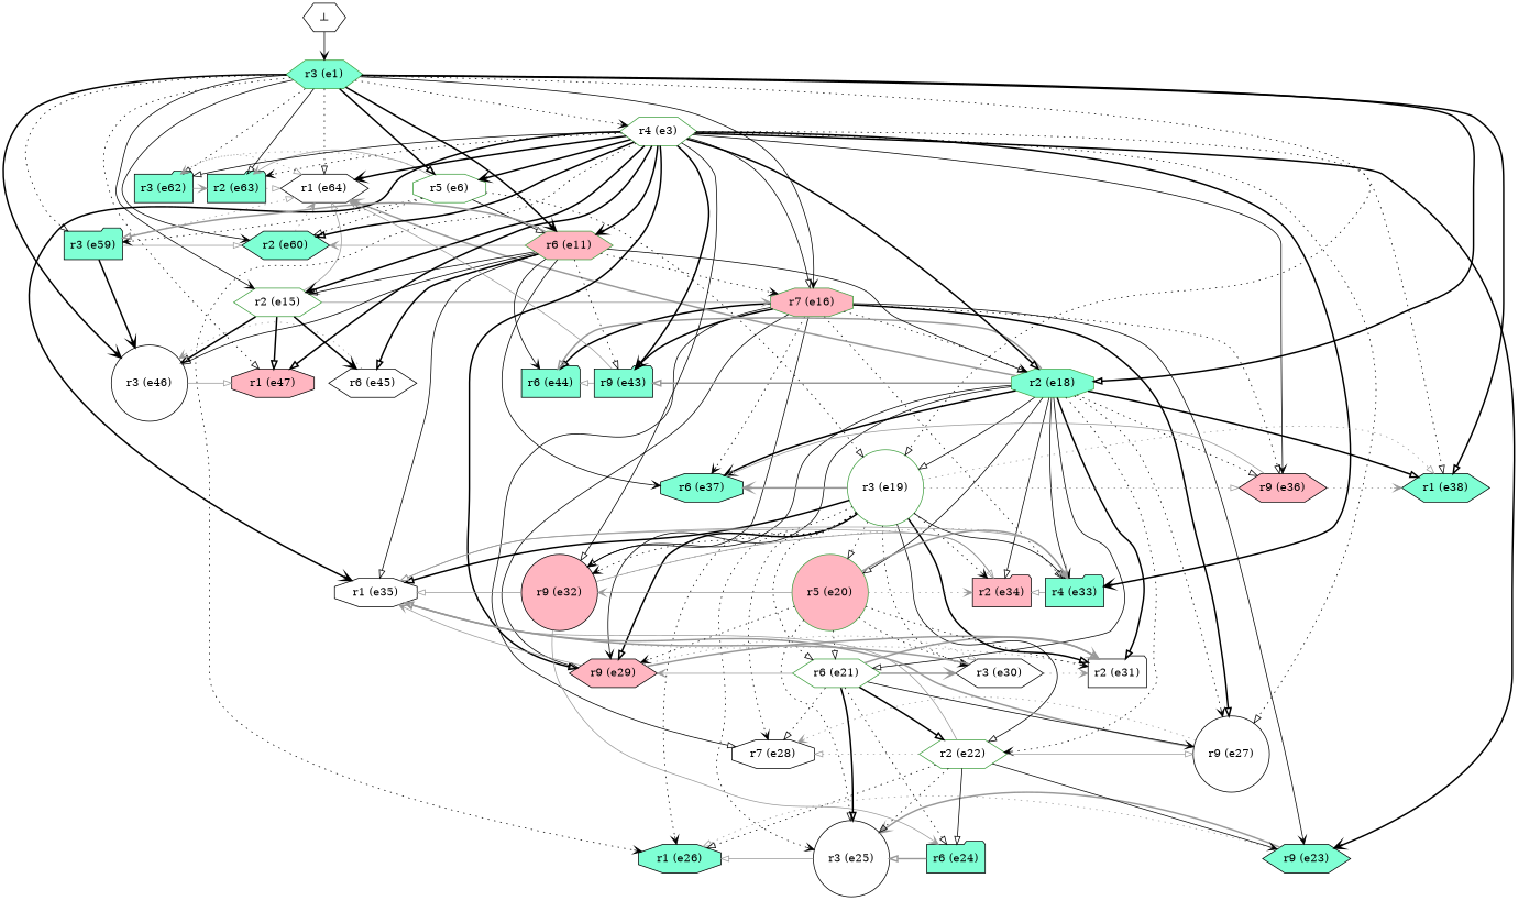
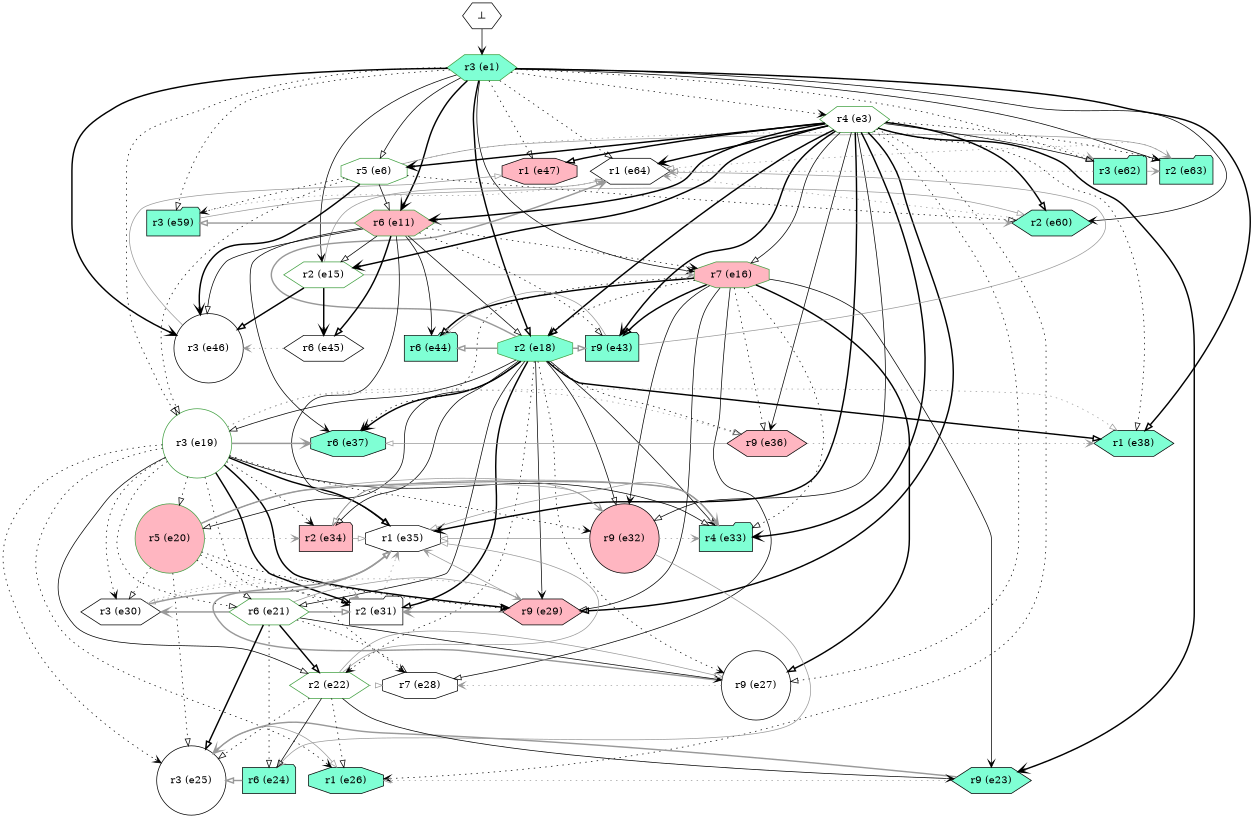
  digraph {
    node [color=black fillcolor=white shape=hexagon style=filled]
    edge [arrowhead=onormal style=dotted]
    n1 [color="#409f40" fillcolor=aquamarine label="r3 (e1)"]
    n2 [label="r3 (e46)" shape=circle]
    n3 [color="#409f40" fillcolor=lightpink label="r7 (e16)" shape=octagon]
    n4 [fillcolor=aquamarine label="r3 (e59)" shape=folder]
    n5 [fillcolor=aquamarine label="r3 (e62)" shape=folder]
    n6 [color="#409f40" label="r5 (e6)" shape=octagon]
    n7 [color="#409f40" fillcolor=aquamarine label="r2 (e18)" shape=octagon]
    n8 [color="#409f40" label="r2 (e15)"]
    n9 [fillcolor=aquamarine label="r2 (e60)"]
    n10 [fillcolor=aquamarine label="r2 (e63)" shape=folder]
    n11 [label="r1 (e64)"]
    n12 [color="#409f40" label="r4 (e3)"]
    n13 [color="#409f40" fillcolor=lightpink label="r6 (e11)"]
    n14 [color="#409f40" label="r3 (e19)" shape=circle]
    n15 [fillcolor=aquamarine label="r1 (e38)"]
    n16 [fillcolor=lightpink label="r1 (e47)" shape=octagon]
    n17 [fillcolor=aquamarine label="r9 (e23)"]
    n18 [label="r9 (e27)" shape=circle]
    n19 [fillcolor=lightpink label="r9 (e29)"]
    n20 [fillcolor=lightpink label="r9 (e32)" shape=circle]
    n21 [fillcolor=aquamarine label="r4 (e33)" shape=folder]
    n22 [fillcolor=lightpink label="r9 (e36)"]
    n23 [fillcolor=aquamarine label="r9 (e43)" shape=folder]
    n24 [fillcolor=aquamarine label="r6 (e44)" shape=folder]
    n25 [fillcolor=aquamarine label="r6 (e37)" shape=octagon]
    n26 [label="r7 (e28)" shape=octagon]
    n27 [color="#409f40" label="r6 (e21)"]
    n28 [label="r2 (e31)" shape=folder]
    n29 [fillcolor=lightpink label="r2 (e34)" shape=folder]
    n30 [color="#409f40" fillcolor=lightpink label="r5 (e20)" shape=circle]
    n31 [color="#409f40" label="r2 (e22)"]
    n32 [label="r6 (e45)"]
    n33 [fillcolor=aquamarine label="r1 (e26)" shape=octagon]
    n34 [label="r1 (e35)" shape=octagon]
    n35 [label="r3 (e25)" shape=circle]
    n36 [label="r3 (e30)"]
    n37 [fillcolor=aquamarine label="r6 (e24)" shape=folder]
    n38 [label="⊥" color=""]
    n1 -> n2 [arrowhead=vee style=bold]
    n1 -> n3 [arrowhead=vee style=solid]
    n1 -> n4
    n1 -> n5
-   n1 -> n6 [style=bold]
+   n1 -> n6 [style=solid]
    n1 -> n7 [style=bold]
    n1 -> n8 [arrowhead=vee style=solid]
    n1 -> n9 [arrowhead=vee style=solid]
    n1 -> n10 [style=solid]
    n1 -> n11
    n1 -> n12 [arrowhead=vee]
    n1 -> n13 [arrowhead=vee style=bold]
    n1 -> n14
    n1 -> n15 [style=bold]
    n1 -> n16
    n2 -> n16 [color=gray60 constraint=false style=solid]
    n3 -> n7 [arrowhead=vee]
    n3 -> n17 [arrowhead=vee style=solid]
    n3 -> n18 [style=bold]
    n3 -> n19 [style=solid]
    n3 -> n20 [arrowhead=vee style=solid]
    n3 -> n21
    n3 -> n22
    n3 -> n23 [style=bold]
    n3 -> n24 [style=bold]
    n3 -> n25 [arrowhead=vee]
    n3 -> n26 [style=solid]
    n4 -> n9 [color=gray60 constraint=false style=solid]
    n4 -> n11 [color=gray60 constraint=false]
    n5 -> n10 [arrowhead=vee color=gray60 constraint=false style=solid]
    n5 -> n11 [color=gray60 constraint=false]
-   n4 -> n2 [arrowhead=vee style=bold]
+   n6 -> n2 [arrowhead=vee style=bold]
    n6 -> n4 [arrowhead=vee]
    n6 -> n5 [arrowhead=vee color=gray60 constraint=false]
    n6 -> n9
    n6 -> n10 [arrowhead=vee color=gray60 constraint=false style=solid]
    n6 -> n13 [style=solid]
    n6 -> n14
    n7 -> n11 [arrowhead=vee color=gray60 constraint=false style=bold]
    n7 -> n14 [style=solid]
    n7 -> n15 [style=bold]
    n7 -> n18 [arrowhead=vee]
    n7 -> n19 [arrowhead=vee style=solid]
    n7 -> n20 [style=solid]
    n7 -> n21 [arrowhead=vee style=solid]
    n7 -> n22
    n7 -> n23 [color=gray60 constraint=false style=bold]
    n7 -> n24 [color=gray60 constraint=false style=bold]
    n7 -> n25 [arrowhead=vee style=bold]
    n7 -> n27 [style=solid]
    n7 -> n28 [style=bold]
    n7 -> n29 [style=solid]
    n7 -> n30 [style=solid]
    n7 -> n31 [arrowhead=vee]
    n8 -> n2 [style=bold]
    n8 -> n3 [arrowhead=vee color=gray60 constraint=false style=solid]
    n8 -> n11 [color=gray60 constraint=false style=solid]
-   n8 -> n16 [style=bold]
    n8 -> n32 [arrowhead=vee style=bold]
    n9 -> n11 [arrowhead=vee color=gray60 constraint=false]
    n10 -> n11 [color=gray60 constraint=false]
    n12 -> n3 [style=solid]
    n12 -> n5 [style=solid]
    n12 -> n6 [arrowhead=vee style=bold]
    n12 -> n7 [style=bold]
    n12 -> n8 [arrowhead=vee style=bold]
    n12 -> n9 [style=bold]
    n12 -> n10 [arrowhead=vee]
    n12 -> n11 [arrowhead=vee style=bold]
    n12 -> n13 [arrowhead=vee style=bold]
    n12 -> n15
    n12 -> n16 [style=bold]
    n12 -> n17 [arrowhead=vee style=bold]
    n12 -> n18
    n12 -> n19 [style=bold]
    n12 -> n20 [style=solid]
    n12 -> n21 [arrowhead=vee style=bold]
    n12 -> n22 [arrowhead=vee style=solid]
    n12 -> n23 [arrowhead=vee style=bold]
    n12 -> n33 [arrowhead=vee]
    n12 -> n34 [arrowhead=vee style=bold]
    n13 -> n2 [style=solid]
    n13 -> n3 [arrowhead=vee]
    n13 -> n4 [color=gray60 constraint=false style=bold]
    n13 -> n7 [style=solid]
    n13 -> n8 [style=solid]
    n13 -> n9 [arrowhead=vee color=gray60 constraint=false style=solid]
    n13 -> n23
    n13 -> n24 [arrowhead=vee style=solid]
    n13 -> n25 [arrowhead=vee style=solid]
    n13 -> n32 [style=bold]
    n13 -> n34 [style=solid]
    n14 -> n15 [color=gray60 constraint=false]
    n14 -> n19 [style=bold]
    n14 -> n20 [arrowhead=vee]
    n14 -> n21 [style=solid]
    n14 -> n22 [color=gray60 constraint=false]
    n14 -> n25 [arrowhead=vee color=gray60 constraint=false style=bold]
    n14 -> n26 [arrowhead=vee]
    n14 -> n27
    n14 -> n28 [style=bold]
    n14 -> n29 [arrowhead=vee]
    n14 -> n30
    n14 -> n31 [style=solid]
    n14 -> n33 [arrowhead=vee]
    n14 -> n34 [style=bold]
    n14 -> n35 [arrowhead=vee]
    n14 -> n36 [arrowhead=vee]
    n17 -> n33 [color=gray60 constraint=false]
    n17 -> n35 [arrowhead=vee color=gray60 constraint=false style=bold]
    n18 -> n26 [arrowhead=vee color=gray60 constraint=false]
    n18 -> n34 [color=gray60 constraint=false style=bold]
    n19 -> n28 [arrowhead=vee color=gray60 constraint=false style=bold]
    n19 -> n34 [arrowhead=vee color=gray60 constraint=false style=solid]
    n19 -> n36 [color=gray60 constraint=false]
    n20 -> n21 [arrowhead=vee color=gray60 constraint=false]
    n20 -> n29 [color=gray60 constraint=false style=solid]
    n20 -> n34 [color=gray60 constraint=false style=solid]
    n20 -> n37 [arrowhead=vee color=gray60 constraint=false style=solid]
    n21 -> n29 [color=gray60 constraint=false style=solid]
    n21 -> n34 [color=gray60 constraint=false style=solid]
    n22 -> n15 [arrowhead=vee color=gray60 constraint=false]
    n22 -> n25 [color=gray60 constraint=false style=solid]
    n23 -> n11 [arrowhead=vee color=gray60 constraint=false style=solid]
    n23 -> n24 [color=gray60 constraint=false style=solid]
    n27 -> n18 [arrowhead=vee style=solid]
    n27 -> n19 [arrowhead=vee color=gray60 constraint=false style=solid]
    n27 -> n26
    n27 -> n28 [color=gray60 constraint=false style=bold]
    n27 -> n31 [style=bold]
    n27 -> n35 [style=bold]
    n27 -> n36 [arrowhead=vee color=gray60 constraint=false style=bold]
    n27 -> n37
    n28 -> n34 [arrowhead=vee color=gray60 constraint=false]
    n29 -> n34 [color=gray60 constraint=false style=solid]
    n30 -> n19 [arrowhead=vee]
    n30 -> n20 [arrowhead=vee color=gray60 constraint=false style=solid]
    n30 -> n21 [arrowhead=vee color=gray60 constraint=false style=bold]
    n30 -> n27
    n30 -> n28 [arrowhead=vee]
    n30 -> n29 [arrowhead=vee color=gray60 constraint=false]
    n30 -> n35
    n30 -> n36
    n31 -> n17 [arrowhead=vee style=solid]
    n31 -> n18 [color=gray60 constraint=false style=solid]
    n31 -> n26 [color=gray60 constraint=false]
    n31 -> n33
    n31 -> n34 [color=gray60 constraint=false style=solid]
    n31 -> n35
    n31 -> n37 [style=solid]
    n32 -> n2 [arrowhead=vee color=gray60 constraint=false]
    n35 -> n33 [color=gray60 constraint=false style=solid]
    n36 -> n28 [arrowhead=vee color=gray60 constraint=false]
    n36 -> n34 [color=gray60 constraint=false style=bold]
    n37 -> n35 [color=gray60 constraint=false style=bold]
    n38 -> n1 [arrowhead=vee style=solid]
  }
